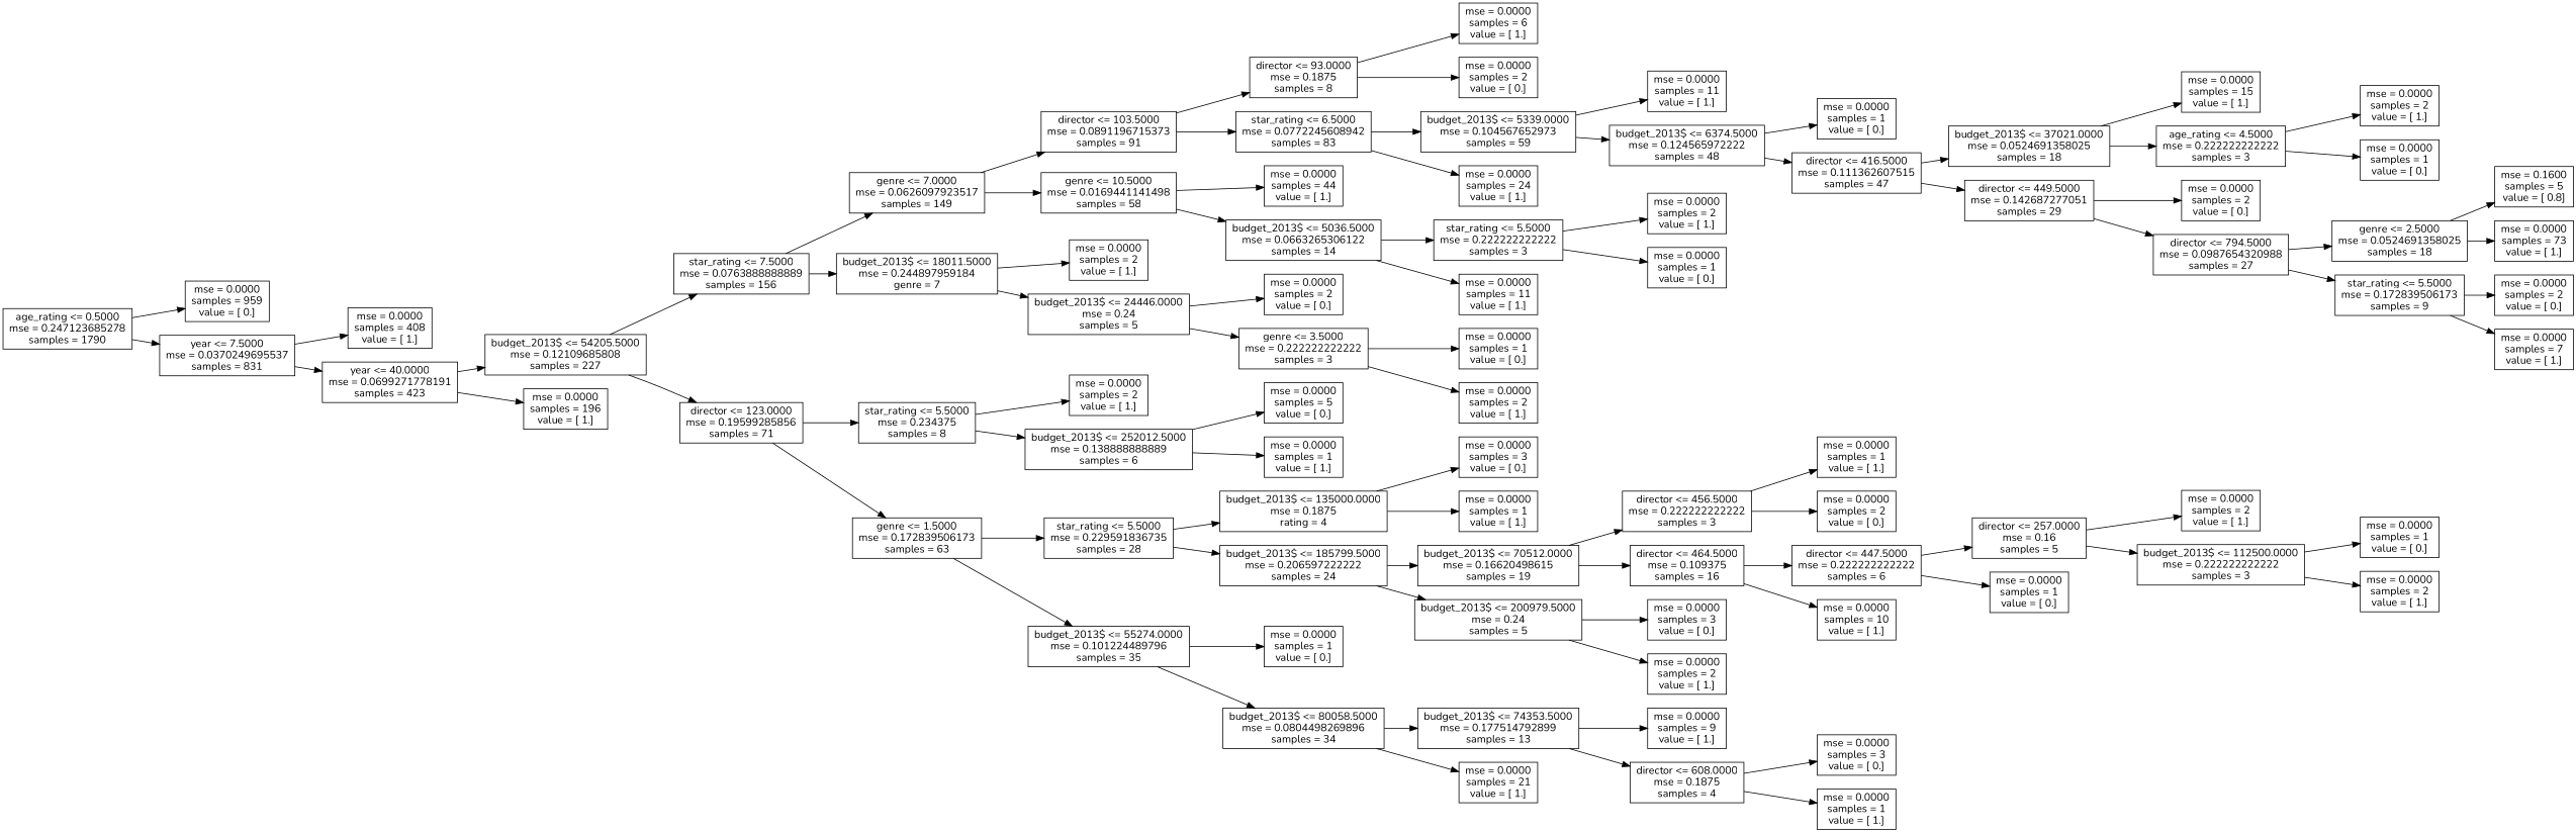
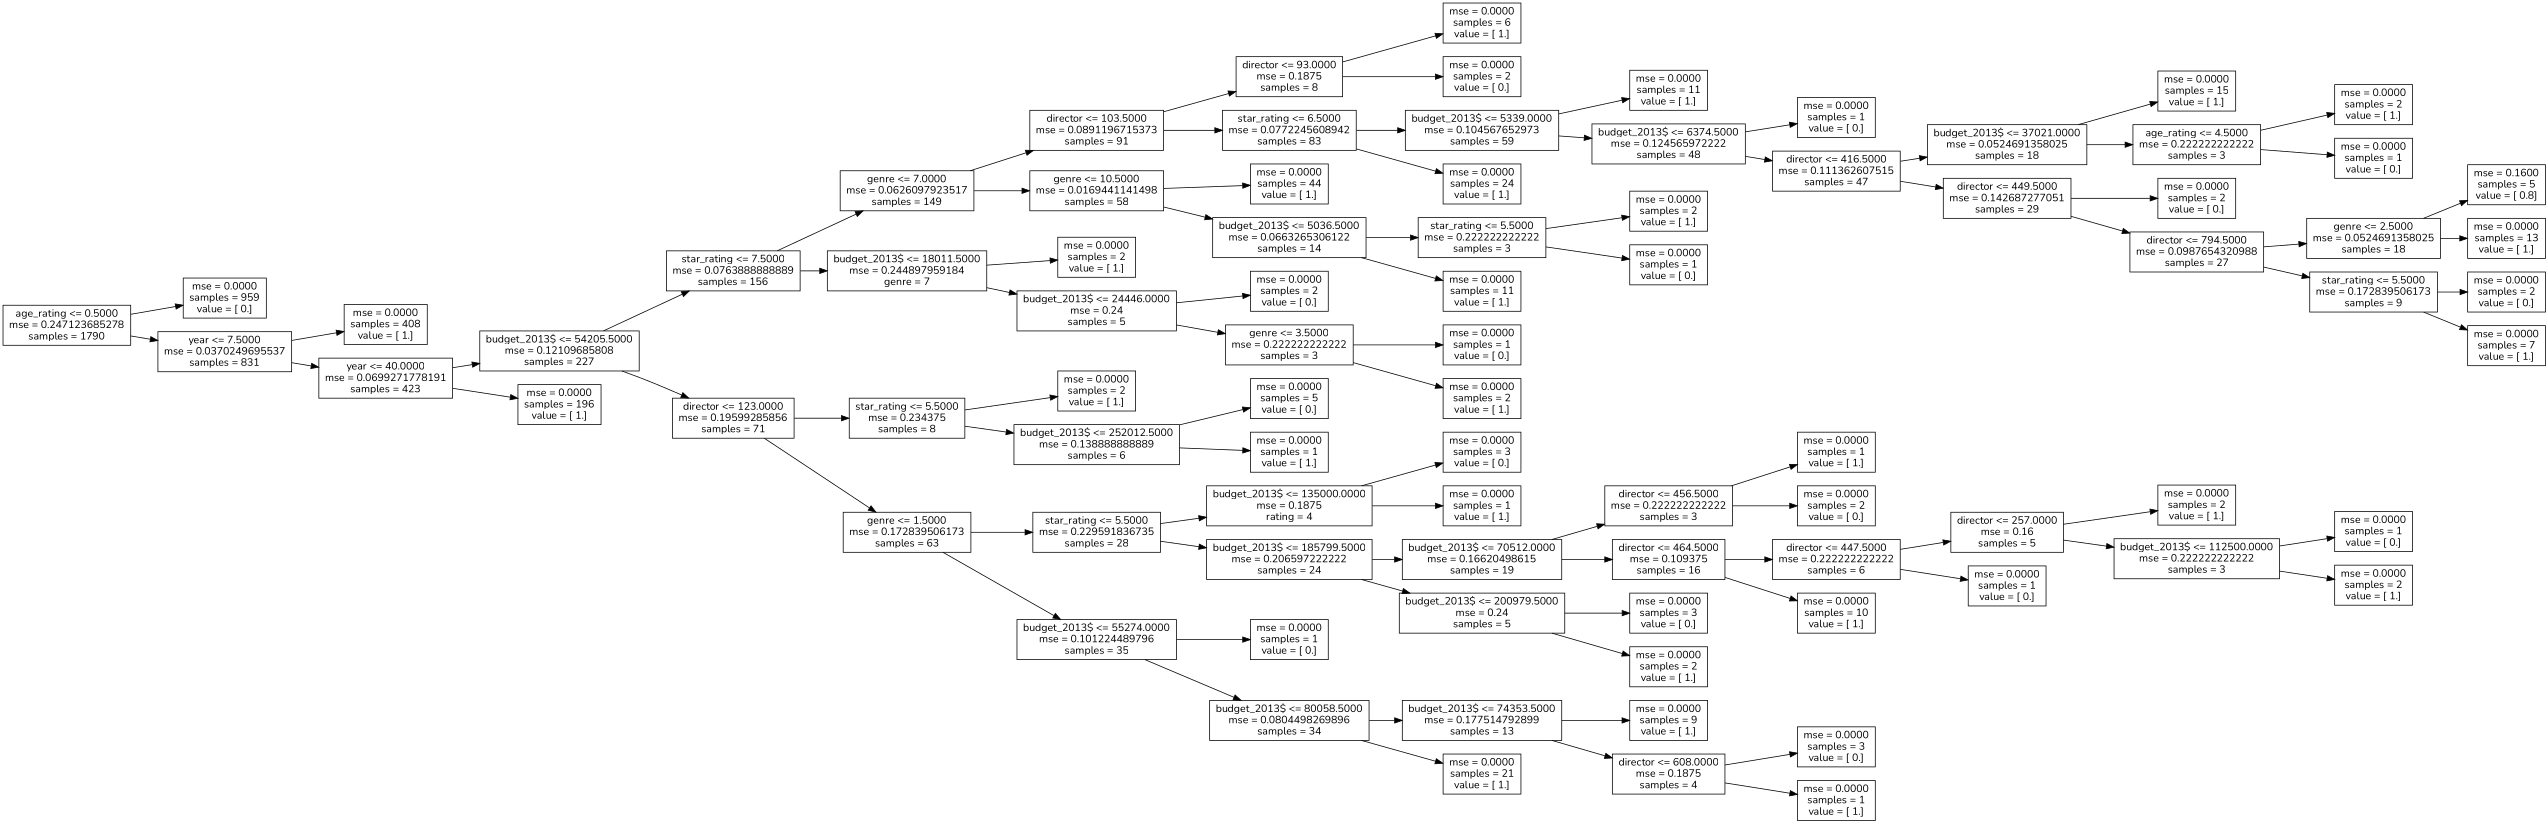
  digraph {
    fontname=Nunito
    rankdir=LR
    node [fontname=Nunito shape=box]
    edge [fontname=Nunito]
    n1 [label="age_rating <= 0.5000\nmse = 0.247123685278\nsamples = 1790"]
    n2 [label="mse = 0.0000\nsamples = 959\nvalue = [ 0.]"]
    n3 [label="year <= 7.5000\nmse = 0.0370249695537\nsamples = 831"]
    n4 [label="mse = 0.0000\nsamples = 408\nvalue = [ 1.]"]
    n5 [label="year <= 40.0000\nmse = 0.0699271778191\nsamples = 423"]
    n6 [label="budget_2013$ <= 54205.5000\nmse = 0.12109685808\nsamples = 227"]
    n7 [label="mse = 0.0000\nsamples = 196\nvalue = [ 1.]"]
    n8 [label="star_rating <= 7.5000\nmse = 0.0763888888889\nsamples = 156"]
    n9 [label="director <= 123.0000\nmse = 0.19599285856\nsamples = 71"]
    n10 [label="genre <= 7.0000\nmse = 0.0626097923517\nsamples = 149"]
    n11 [label="budget_2013$ <= 18011.5000\nmse = 0.244897959184\ngenre = 7"]
    n12 [label="star_rating <= 5.5000\nmse = 0.234375\nsamples = 8"]
    n13 [label="genre <= 1.5000\nmse = 0.172839506173\nsamples = 63"]
    n14 [label="director <= 103.5000\nmse = 0.0891196715373\nsamples = 91"]
    n15 [label="genre <= 10.5000\nmse = 0.0169441141498\nsamples = 58"]
    n16 [label="mse = 0.0000\nsamples = 2\nvalue = [ 1.]"]
    n17 [label="budget_2013$ <= 24446.0000\nmse = 0.24\nsamples = 5"]
    n18 [label="director <= 93.0000\nmse = 0.1875\nsamples = 8"]
    n19 [label="star_rating <= 6.5000\nmse = 0.0772245608942\nsamples = 83"]
    n20 [label="mse = 0.0000\nsamples = 44\nvalue = [ 1.]"]
    n21 [label="budget_2013$ <= 5036.5000\nmse = 0.0663265306122\nsamples = 14"]
    n22 [label="mse = 0.0000\nsamples = 6\nvalue = [ 1.]"]
    n23 [label="mse = 0.0000\nsamples = 2\nvalue = [ 0.]"]
    n24 [label="budget_2013$ <= 5339.0000\nmse = 0.104567652973\nsamples = 59"]
    n25 [label="mse = 0.0000\nsamples = 24\nvalue = [ 1.]"]
    n26 [label="mse = 0.0000\nsamples = 11\nvalue = [ 1.]"]
    n27 [label="budget_2013$ <= 6374.5000\nmse = 0.124565972222\nsamples = 48"]
    n28 [label="mse = 0.0000\nsamples = 1\nvalue = [ 0.]"]
    n29 [label="director <= 416.5000\nmse = 0.111362607515\nsamples = 47"]
    n30 [label="budget_2013$ <= 37021.0000\nmse = 0.0524691358025\nsamples = 18"]
    n31 [label="director <= 449.5000\nmse = 0.142687277051\nsamples = 29"]
    n32 [label="mse = 0.0000\nsamples = 15\nvalue = [ 1.]"]
    n33 [label="age_rating <= 4.5000\nmse = 0.222222222222\nsamples = 3"]
    n34 [label="mse = 0.0000\nsamples = 2\nvalue = [ 0.]"]
    n35 [label="director <= 794.5000\nmse = 0.0987654320988\nsamples = 27"]
    n36 [label="mse = 0.0000\nsamples = 2\nvalue = [ 1.]"]
    n37 [label="mse = 0.0000\nsamples = 1\nvalue = [ 0.]"]
    n38 [label="genre <= 2.5000\nmse = 0.0524691358025\nsamples = 18"]
    n39 [label="star_rating <= 5.5000\nmse = 0.172839506173\nsamples = 9"]
    n40 [label="mse = 0.1600\nsamples = 5\nvalue = [ 0.8]"]
-   n41 [label="mse = 0.0000\nsamples = 73\nvalue = [ 1.]"]
+   n41 [label="mse = 0.0000\nsamples = 13\nvalue = [ 1.]"]
    n42 [label="mse = 0.0000\nsamples = 2\nvalue = [ 0.]"]
    n43 [label="mse = 0.0000\nsamples = 7\nvalue = [ 1.]"]
    n44 [label="star_rating <= 5.5000\nmse = 0.222222222222\nsamples = 3"]
    n45 [label="mse = 0.0000\nsamples = 11\nvalue = [ 1.]"]
    n46 [label="mse = 0.0000\nsamples = 2\nvalue = [ 1.]"]
    n47 [label="mse = 0.0000\nsamples = 1\nvalue = [ 0.]"]
    n48 [label="mse = 0.0000\nsamples = 2\nvalue = [ 0.]"]
    n49 [label="genre <= 3.5000\nmse = 0.222222222222\nsamples = 3"]
    n50 [label="mse = 0.0000\nsamples = 1\nvalue = [ 0.]"]
    n51 [label="mse = 0.0000\nsamples = 2\nvalue = [ 1.]"]
    n52 [label="mse = 0.0000\nsamples = 2\nvalue = [ 1.]"]
    n53 [label="budget_2013$ <= 252012.5000\nmse = 0.138888888889\nsamples = 6"]
    n54 [label="star_rating <= 5.5000\nmse = 0.229591836735\nsamples = 28"]
    n55 [label="budget_2013$ <= 55274.0000\nmse = 0.101224489796\nsamples = 35"]
    n56 [label="mse = 0.0000\nsamples = 5\nvalue = [ 0.]"]
    n57 [label="mse = 0.0000\nsamples = 1\nvalue = [ 1.]"]
    n58 [label="budget_2013$ <= 135000.0000\nmse = 0.1875\nrating = 4"]
    n59 [label="budget_2013$ <= 185799.5000\nmse = 0.206597222222\nsamples = 24"]
    n60 [label="mse = 0.0000\nsamples = 1\nvalue = [ 0.]"]
    n61 [label="budget_2013$ <= 80058.5000\nmse = 0.0804498269896\nsamples = 34"]
    n62 [label="mse = 0.0000\nsamples = 3\nvalue = [ 0.]"]
    n63 [label="mse = 0.0000\nsamples = 1\nvalue = [ 1.]"]
    n64 [label="budget_2013$ <= 70512.0000\nmse = 0.16620498615\nsamples = 19"]
    n65 [label="budget_2013$ <= 200979.5000\nmse = 0.24\nsamples = 5"]
    n66 [label="director <= 456.5000\nmse = 0.222222222222\nsamples = 3"]
    n67 [label="director <= 464.5000\nmse = 0.109375\nsamples = 16"]
    n68 [label="mse = 0.0000\nsamples = 3\nvalue = [ 0.]"]
    n69 [label="mse = 0.0000\nsamples = 2\nvalue = [ 1.]"]
    n70 [label="mse = 0.0000\nsamples = 1\nvalue = [ 1.]"]
    n71 [label="mse = 0.0000\nsamples = 2\nvalue = [ 0.]"]
    n72 [label="director <= 447.5000\nmse = 0.222222222222\nsamples = 6"]
    n73 [label="mse = 0.0000\nsamples = 10\nvalue = [ 1.]"]
    n74 [label="director <= 257.0000\nmse = 0.16\nsamples = 5"]
    n75 [label="mse = 0.0000\nsamples = 1\nvalue = [ 0.]"]
    n76 [label="mse = 0.0000\nsamples = 2\nvalue = [ 1.]"]
    n77 [label="budget_2013$ <= 112500.0000\nmse = 0.222222222222\nsamples = 3"]
    n78 [label="mse = 0.0000\nsamples = 1\nvalue = [ 0.]"]
    n79 [label="mse = 0.0000\nsamples = 2\nvalue = [ 1.]"]
    n80 [label="budget_2013$ <= 74353.5000\nmse = 0.177514792899\nsamples = 13"]
    n81 [label="mse = 0.0000\nsamples = 21\nvalue = [ 1.]"]
    n82 [label="mse = 0.0000\nsamples = 9\nvalue = [ 1.]"]
    n83 [label="director <= 608.0000\nmse = 0.1875\nsamples = 4"]
    n84 [label="mse = 0.0000\nsamples = 3\nvalue = [ 0.]"]
    n85 [label="mse = 0.0000\nsamples = 1\nvalue = [ 1.]"]
    n1 -> n2
    n1 -> n3
    n3 -> n4
    n3 -> n5
    n5 -> n6
    n5 -> n7
    n6 -> n8
    n6 -> n9
    n8 -> n10
    n8 -> n11
    n9 -> n12
    n9 -> n13
    n10 -> n14
    n10 -> n15
    n11 -> n16
    n11 -> n17
    n12 -> n52
    n12 -> n53
    n13 -> n54
    n13 -> n55
    n14 -> n18
    n14 -> n19
    n15 -> n20
    n15 -> n21
    n17 -> n48
    n17 -> n49
    n18 -> n22
    n18 -> n23
    n19 -> n24
    n19 -> n25
    n21 -> n44
    n21 -> n45
    n24 -> n26
    n24 -> n27
    n27 -> n28
    n27 -> n29
    n29 -> n30
    n29 -> n31
    n30 -> n32
    n30 -> n33
    n31 -> n34
    n31 -> n35
    n33 -> n36
    n33 -> n37
    n35 -> n38
    n35 -> n39
    n38 -> n40
    n38 -> n41
    n39 -> n42
    n39 -> n43
    n44 -> n46
    n44 -> n47
    n49 -> n50
    n49 -> n51
    n53 -> n56
    n53 -> n57
    n54 -> n58
    n54 -> n59
    n55 -> n60
    n55 -> n61
    n58 -> n62
    n58 -> n63
    n59 -> n64
    n59 -> n65
    n61 -> n80
    n61 -> n81
    n64 -> n66
    n64 -> n67
    n65 -> n68
    n65 -> n69
    n66 -> n70
    n66 -> n71
    n67 -> n72
    n67 -> n73
    n72 -> n74
    n72 -> n75
    n74 -> n76
    n74 -> n77
    n77 -> n78
    n77 -> n79
    n80 -> n82
    n80 -> n83
    n83 -> n84
    n83 -> n85
  }
